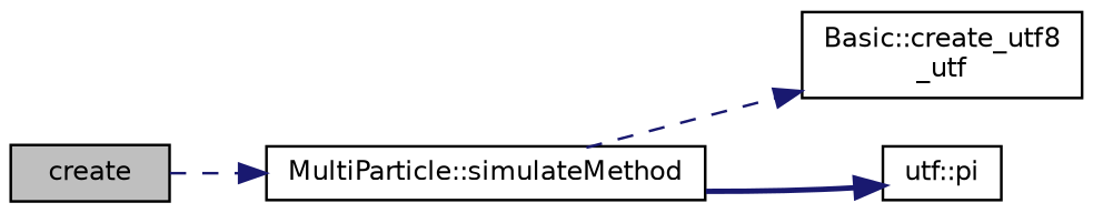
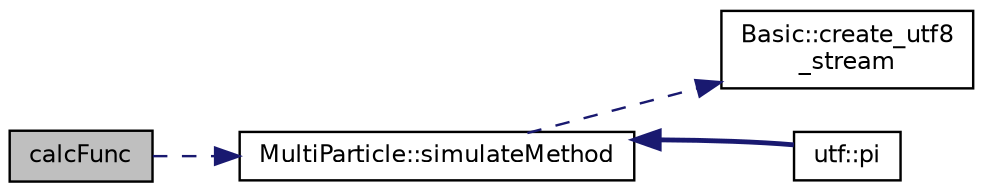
  digraph {
    rankdir=LR
    node [color=black fillcolor=white fontname=Helvetica fontsize=10 shape=record style=filled]
    edge [arrowhead=normal color=midnightblue fontname=Helvetica fontsize=10 labelfontname=Helvetica labelfontsize=10 style=dashed]
-   n1 [fillcolor=grey75 fontcolor=black height=0.2 label=create width=0.4]
+   n1 [fillcolor=grey75 fontcolor=black height=0.2 label=calcFunc width=0.4]
    n2 [height=0.2 label="MultiParticle::simulateMethod" width=0.4]
-   n3 [height=0.2 label="Basic::create_utf8\l_utf" width=0.4]
+   n3 [height=0.2 label="Basic::create_utf8\l_stream" width=0.4]
    n4 [height=0.2 label="utf::pi" width=0.4]
    n1 -> n2
    n2 -> n3
-   n2 -> n4 [style=bold]
+   n4 -> n2 [style=bold]
  }
